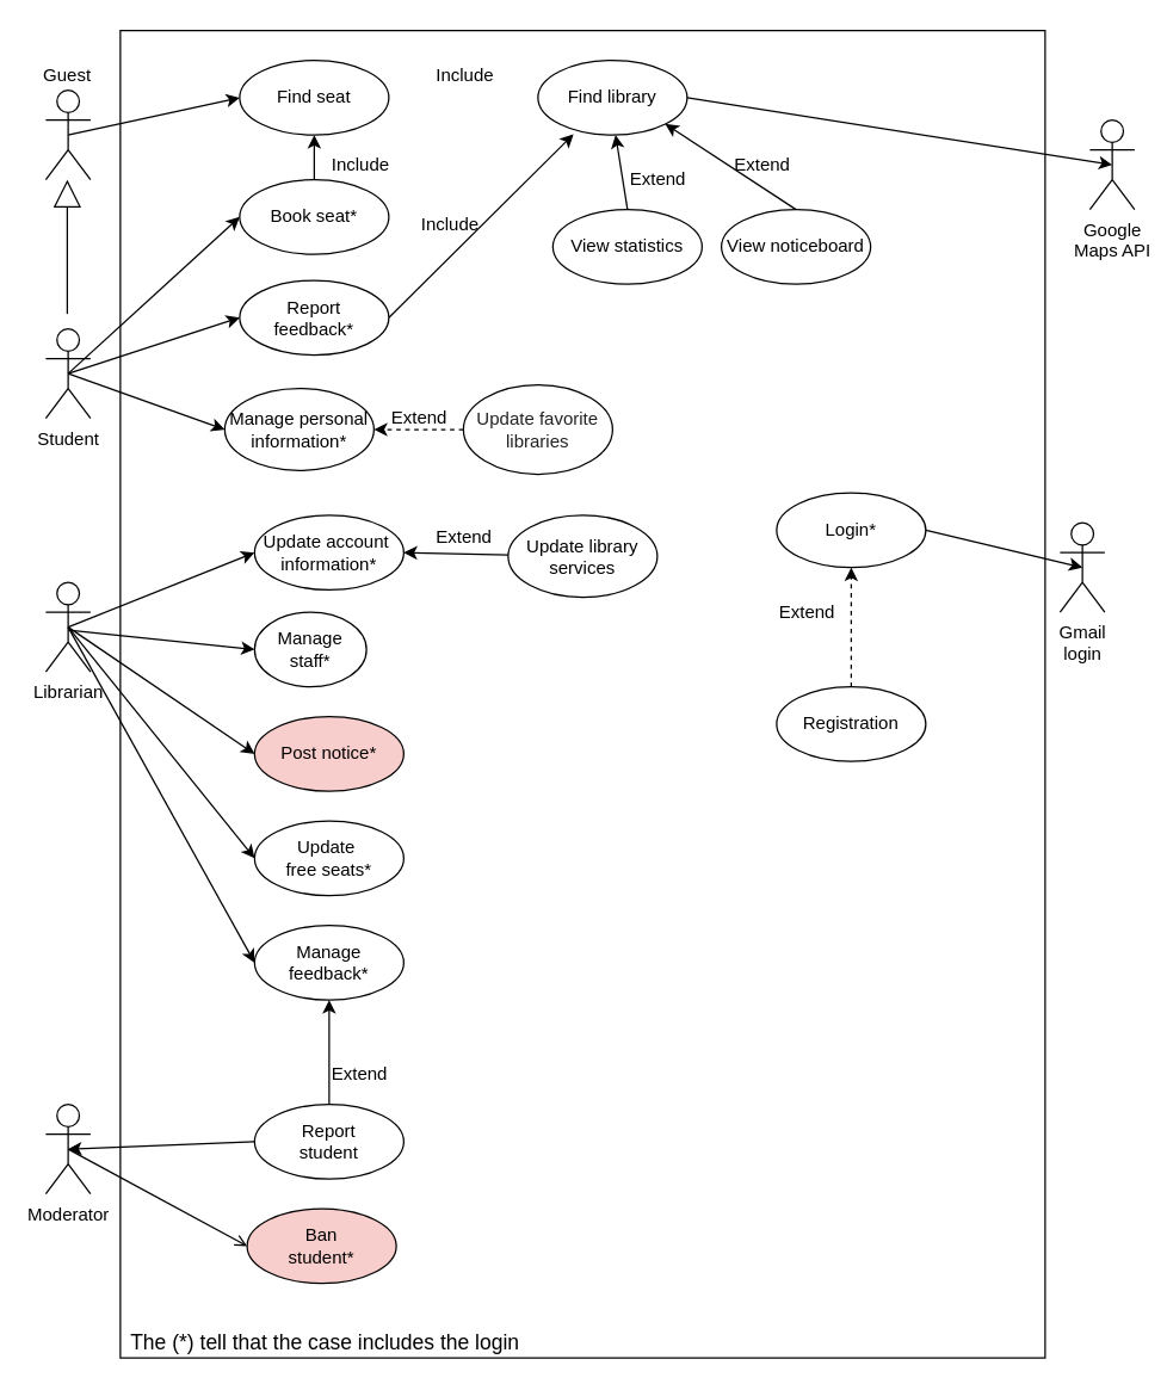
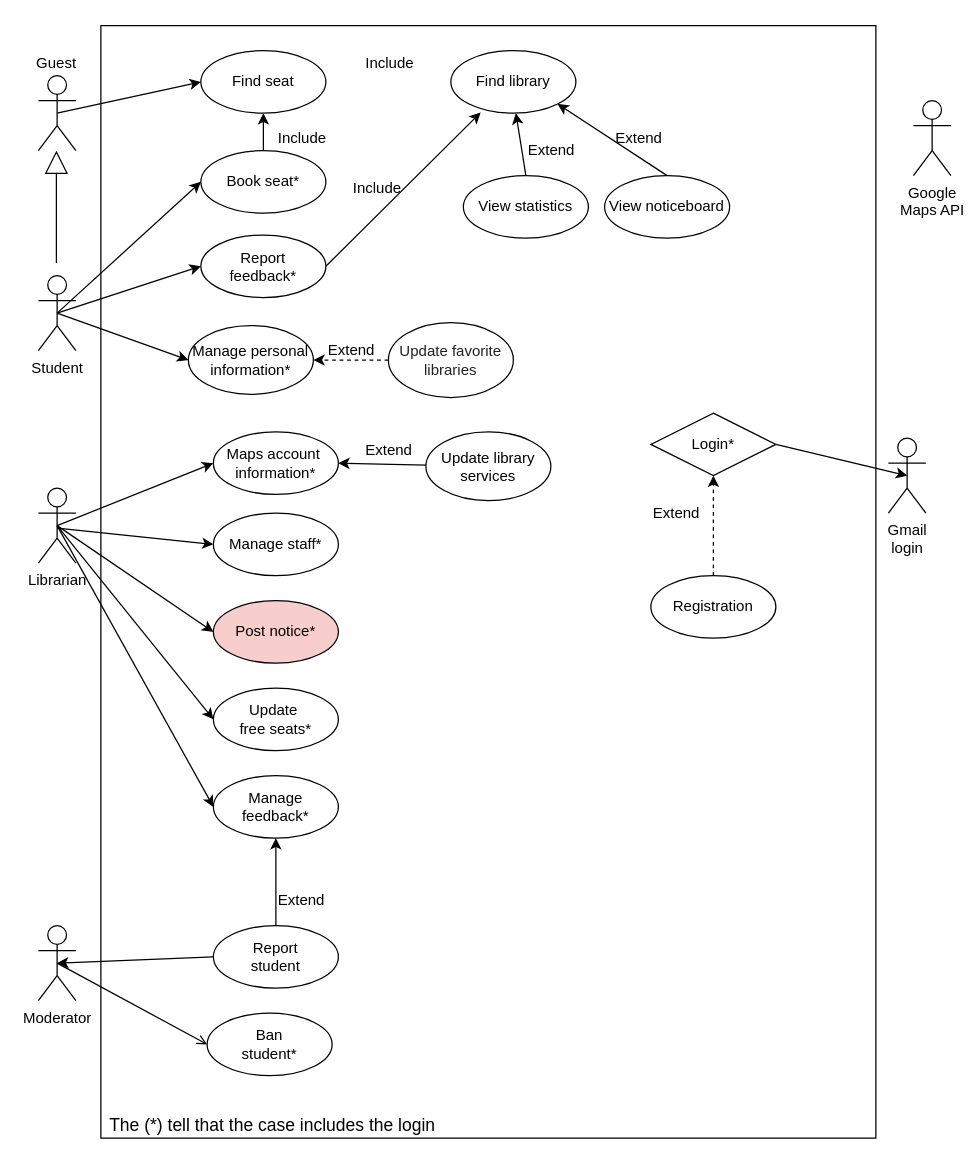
  <mxCell id="0" />
  <mxCell id="1" parent="0" />
  <mxCell id="2" value="" style="rounded=0;whiteSpace=wrap;html=1;" vertex="1" parent="1"><mxGeometry x="80" y="20" width="620" height="890" as="geometry" /></mxCell>
  <mxCell id="3" value="Student" style="shape=umlActor;verticalLabelPosition=bottom;labelBackgroundColor=#ffffff;verticalAlign=top;html=1;" parent="1" vertex="1"><mxGeometry x="30" y="220" width="30" height="60" as="geometry" /></mxCell>
  <mxCell id="4" value="" style="shape=umlActor;verticalLabelPosition=bottom;labelBackgroundColor=#ffffff;verticalAlign=top;html=1;" parent="1" vertex="1"><mxGeometry x="30" y="60" width="30" height="60" as="geometry" /></mxCell>
  <mxCell id="5" value="&amp;nbsp; Guest" style="text;html=1;resizable=0;points=[];autosize=1;align=left;verticalAlign=top;spacingTop=-4;" parent="1" vertex="1"><mxGeometry x="20" y="40" width="50" height="20" as="geometry" /></mxCell>
  <mxCell id="6" style="edgeStyle=none;rounded=0;orthogonalLoop=1;jettySize=auto;html=1;entryX=0;entryY=0.5;entryDx=0;entryDy=0;" edge="1" parent="1" target="54"><mxGeometry relative="1" as="geometry"><mxPoint x="45" y="422" as="sourcePoint" /></mxGeometry></mxCell>
  <mxCell id="7" style="edgeStyle=none;rounded=0;orthogonalLoop=1;jettySize=auto;html=1;entryX=0;entryY=0.5;entryDx=0;entryDy=0;exitX=0.5;exitY=0.5;exitDx=0;exitDy=0;exitPerimeter=0;" edge="1" parent="1" source="8" target="55"><mxGeometry relative="1" as="geometry" /></mxCell>
  <mxCell id="8" value="Librarian&lt;br&gt;" style="shape=umlActor;verticalLabelPosition=bottom;labelBackgroundColor=#ffffff;verticalAlign=top;html=1;" parent="1" vertex="1"><mxGeometry x="30" y="390" width="30" height="60" as="geometry" /></mxCell>
  <mxCell id="9" value="Moderator&lt;br&gt;" style="shape=umlActor;verticalLabelPosition=bottom;labelBackgroundColor=#ffffff;verticalAlign=top;html=1;" parent="1" vertex="1"><mxGeometry x="30" y="740" width="30" height="60" as="geometry" /></mxCell>
  <mxCell id="10" style="edgeStyle=orthogonalEdgeStyle;rounded=0;orthogonalLoop=1;jettySize=auto;html=1;exitX=0.5;exitY=0;exitDx=0;exitDy=0;entryX=0.5;entryY=1;entryDx=0;entryDy=0;" parent="1" source="11" target="12" edge="1"><mxGeometry relative="1" as="geometry" /></mxCell>
  <mxCell id="11" value="Book seat*" style="ellipse;whiteSpace=wrap;html=1;" parent="1" vertex="1"><mxGeometry x="160" y="120" width="100" height="50" as="geometry" /></mxCell>
  <mxCell id="12" value="Find&amp;nbsp;seat" style="ellipse;whiteSpace=wrap;html=1;" parent="1" vertex="1"><mxGeometry x="160" y="40" width="100" height="50" as="geometry" /></mxCell>
  <mxCell id="13" value="Manage personal information*" style="ellipse;whiteSpace=wrap;html=1;" parent="1" vertex="1"><mxGeometry x="150" y="260" width="100" height="55" as="geometry" /></mxCell>
  <mxCell id="14" style="rounded=0;orthogonalLoop=1;jettySize=auto;html=1;entryX=0.238;entryY=0.991;entryDx=0;entryDy=0;exitX=1;exitY=0.5;exitDx=0;exitDy=0;entryPerimeter=0;" edge="1" parent="1" source="15" target="22"><mxGeometry relative="1" as="geometry" /></mxCell>
  <mxCell id="15" value="Report&lt;br&gt;feedback*&lt;span style=&quot;color: rgba(0 , 0 , 0 , 0) ; font-family: monospace ; font-size: 0px ; white-space: nowrap&quot;&gt;%3CmxGraphModel%3E%3Croot%3E%3CmxCell%20id%3D%220%22%2F%3E%3CmxCell%20id%3D%221%22%20parent%3D%220%22%2F%3E%3CmxCell%20id%3D%222%22%20value%3D%22Find%26amp%3Bnbsp%3Bseat%22%20style%3D%22ellipse%3BwhiteSpace%3Dwrap%3Bhtml%3D1%3B%22%20vertex%3D%221%22%20parent%3D%221%22%3E%3CmxGeometry%20x%3D%22190%22%20y%3D%22130%22%20width%3D%22100%22%20height%3D%2250%22%20as%3D%22geometry%22%2F%3E%3C%2FmxCell%3E%3C%2Froot%3E%3C%2FmxGraphModel%3E&lt;/span&gt;" style="ellipse;whiteSpace=wrap;html=1;" parent="1" vertex="1"><mxGeometry x="160" y="187.5" width="100" height="50" as="geometry" /></mxCell>
  <mxCell id="16" value="Manage&lt;br&gt;feedback*" style="ellipse;whiteSpace=wrap;html=1;" parent="1" vertex="1"><mxGeometry x="170" y="620" width="100" height="50" as="geometry" /></mxCell>
  <mxCell id="17" value="Update&amp;nbsp;&lt;br&gt;free seats*&lt;span style=&quot;color: rgba(0 , 0 , 0 , 0) ; font-family: monospace ; font-size: 0px ; white-space: nowrap&quot;&gt;%3CmxGraphModel%3E%3Croot%3E%3CmxCell%20id%3D%220%22%2F%3E%3CmxCell%20id%3D%221%22%20parent%3D%220%22%2F%3E%3CmxCell%20id%3D%222%22%20value%3D%22Manage%26lt%3Bbr%26gt%3Bfeedback%22%20style%3D%22ellipse%3BwhiteSpace%3Dwrap%3Bhtml%3D1%3B%22%20vertex%3D%221%22%20parent%3D%221%22%3E%3CmxGeometry%20x%3D%22190%22%20y%3D%22380%22%20width%3D%22100%22%20height%3D%2250%22%20as%3D%22geometry%22%2F%3E%3C%2FmxCell%3E%3C%2Froot%3E%3C%2FmxGraphModel%3E*&lt;/span&gt;" style="ellipse;whiteSpace=wrap;html=1;" parent="1" vertex="1"><mxGeometry x="170" y="550" width="100" height="50" as="geometry" /></mxCell>
- <mxCell id="18" value="Update account&amp;nbsp;&lt;br&gt;information*" style="ellipse;whiteSpace=wrap;html=1;" parent="1" vertex="1"><mxGeometry x="170" y="345" width="100" height="50" as="geometry" /></mxCell>
- <mxCell id="19" value="Ban&lt;br&gt;student*" style="ellipse;whiteSpace=wrap;html=1;fillColor=#f8cecc;" parent="1" vertex="1"><mxGeometry x="165" y="810" width="100" height="50" as="geometry" /></mxCell>
+ <mxCell id="18" value="Maps account&amp;nbsp;&lt;br&gt;information*" style="ellipse;whiteSpace=wrap;html=1;" parent="1" vertex="1"><mxGeometry x="170" y="345" width="100" height="50" as="geometry" /></mxCell>
+ <mxCell id="19" value="Ban&lt;br&gt;student*" style="ellipse;whiteSpace=wrap;html=1;" parent="1" vertex="1"><mxGeometry x="165" y="810" width="100" height="50" as="geometry" /></mxCell>
  <mxCell id="20" value="Google&lt;br&gt;Maps API" style="shape=umlActor;verticalLabelPosition=bottom;labelBackgroundColor=#ffffff;verticalAlign=top;html=1;" parent="1" vertex="1"><mxGeometry x="730" y="80" width="30" height="60" as="geometry" /></mxCell>
  <mxCell id="21" value="Gmail&lt;br&gt;login" style="shape=umlActor;verticalLabelPosition=bottom;labelBackgroundColor=#ffffff;verticalAlign=top;html=1;" parent="1" vertex="1"><mxGeometry x="710" y="350" width="30" height="60" as="geometry" /></mxCell>
  <mxCell id="22" value="Find library" style="ellipse;whiteSpace=wrap;html=1;" parent="1" vertex="1"><mxGeometry x="360" y="40" width="100" height="50" as="geometry" /></mxCell>
- <mxCell id="23" value="Login*" style="ellipse;whiteSpace=wrap;html=1;" parent="1" vertex="1"><mxGeometry x="520" y="330" width="100" height="50" as="geometry" /></mxCell>
+ <mxCell id="23" value="Login*" style="rhombus;whiteSpace=wrap;html=1;" parent="1" vertex="1"><mxGeometry x="520" y="330" width="100" height="50" as="geometry" /></mxCell>
  <mxCell id="24" value="" style="edgeStyle=orthogonalEdgeStyle;rounded=0;orthogonalLoop=1;jettySize=auto;html=1;dashed=1;" parent="1" source="25" target="23" edge="1"><mxGeometry relative="1" as="geometry" /></mxCell>
  <mxCell id="25" value="Registration" style="ellipse;whiteSpace=wrap;html=1;" parent="1" vertex="1"><mxGeometry x="520" y="460" width="100" height="50" as="geometry" /></mxCell>
  <mxCell id="26" value="" style="endArrow=open;html=1;entryX=0;entryY=0.5;entryDx=0;entryDy=0;exitX=0.5;exitY=0.5;exitDx=0;exitDy=0;exitPerimeter=0;" parent="1" source="9" target="19" edge="1"><mxGeometry width="50" height="50" relative="1" as="geometry"><mxPoint x="20" y="760" as="sourcePoint" /><mxPoint x="70" y="710" as="targetPoint" /></mxGeometry></mxCell>
  <mxCell id="27" value="" style="endArrow=classic;html=1;entryX=0;entryY=0.5;entryDx=0;entryDy=0;exitX=0.5;exitY=0.5;exitDx=0;exitDy=0;exitPerimeter=0;" parent="1" source="8" target="18" edge="1"><mxGeometry width="50" height="50" relative="1" as="geometry"><mxPoint x="45" y="459" as="sourcePoint" /><mxPoint x="160" y="584" as="targetPoint" /></mxGeometry></mxCell>
  <mxCell id="28" value="" style="endArrow=classic;html=1;entryX=0;entryY=0.5;entryDx=0;entryDy=0;exitX=0.5;exitY=0.5;exitDx=0;exitDy=0;exitPerimeter=0;" parent="1" source="8" target="17" edge="1"><mxGeometry width="50" height="50" relative="1" as="geometry"><mxPoint x="20" y="760" as="sourcePoint" /><mxPoint x="70" y="710" as="targetPoint" /></mxGeometry></mxCell>
  <mxCell id="29" value="" style="endArrow=classic;html=1;entryX=0;entryY=0.5;entryDx=0;entryDy=0;exitX=0.5;exitY=0.5;exitDx=0;exitDy=0;exitPerimeter=0;" parent="1" source="4" target="12" edge="1"><mxGeometry width="50" height="50" relative="1" as="geometry"><mxPoint x="50" y="90" as="sourcePoint" /><mxPoint x="135" y="75" as="targetPoint" /></mxGeometry></mxCell>
  <mxCell id="30" value="" style="endArrow=classic;html=1;entryX=0;entryY=0.5;entryDx=0;entryDy=0;exitX=0.5;exitY=0.5;exitDx=0;exitDy=0;exitPerimeter=0;" parent="1" source="3" target="11" edge="1"><mxGeometry width="50" height="50" relative="1" as="geometry"><mxPoint x="55" y="150" as="sourcePoint" /><mxPoint x="170" y="75" as="targetPoint" /></mxGeometry></mxCell>
  <mxCell id="31" value="" style="endArrow=classic;html=1;entryX=0;entryY=0.5;entryDx=0;entryDy=0;exitX=0.5;exitY=0.5;exitDx=0;exitDy=0;exitPerimeter=0;" parent="1" source="3" target="13" edge="1"><mxGeometry width="50" height="50" relative="1" as="geometry"><mxPoint x="55" y="260" as="sourcePoint" /><mxPoint x="170" y="155" as="targetPoint" /></mxGeometry></mxCell>
  <mxCell id="32" value="" style="endArrow=classic;html=1;entryX=0;entryY=0.5;entryDx=0;entryDy=0;exitX=0.5;exitY=0.5;exitDx=0;exitDy=0;exitPerimeter=0;" parent="1" source="3" target="15" edge="1"><mxGeometry width="50" height="50" relative="1" as="geometry"><mxPoint x="55" y="260" as="sourcePoint" /><mxPoint x="170" y="237.5" as="targetPoint" /></mxGeometry></mxCell>
- <mxCell id="33" value="" style="endArrow=classic;html=1;entryX=0.5;entryY=0.5;entryDx=0;entryDy=0;entryPerimeter=0;exitX=1;exitY=0.5;exitDx=0;exitDy=0;" parent="1" target="20" edge="1" source="22"><mxGeometry width="50" height="50" relative="1" as="geometry"><mxPoint x="460" y="90" as="sourcePoint" /><mxPoint x="370" y="100" as="targetPoint" /></mxGeometry></mxCell>
  <mxCell id="34" value="" style="endArrow=classic;html=1;entryX=0.5;entryY=0.5;entryDx=0;entryDy=0;entryPerimeter=0;exitX=1;exitY=0.5;exitDx=0;exitDy=0;" parent="1" source="23" target="21" edge="1"><mxGeometry width="50" height="50" relative="1" as="geometry"><mxPoint x="470" y="100" as="sourcePoint" /><mxPoint x="745" y="120" as="targetPoint" /></mxGeometry></mxCell>
  <mxCell id="35" value="" style="endArrow=classic;html=1;entryX=0;entryY=0.5;entryDx=0;entryDy=0;exitX=0.5;exitY=0.5;exitDx=0;exitDy=0;exitPerimeter=0;" parent="1" source="8" target="16" edge="1"><mxGeometry width="50" height="50" relative="1" as="geometry"><mxPoint x="50" y="420" as="sourcePoint" /><mxPoint x="160" y="552.5" as="targetPoint" /></mxGeometry></mxCell>
  <mxCell id="36" value="Include" style="text;html=1;resizable=0;points=[];autosize=1;align=left;verticalAlign=top;spacingTop=-4;" parent="1" vertex="1"><mxGeometry x="220" y="100" width="50" height="20" as="geometry" /></mxCell>
  <mxCell id="37" value="Extend" style="text;html=1;resizable=0;points=[];autosize=1;align=left;verticalAlign=top;spacingTop=-4;" parent="1" vertex="1"><mxGeometry x="520" y="400" width="50" height="20" as="geometry" /></mxCell>
  <mxCell id="38" value="Include" style="text;html=1;resizable=0;points=[];autosize=1;align=left;verticalAlign=top;spacingTop=-4;" parent="1" vertex="1"><mxGeometry x="290" y="40" width="50" height="20" as="geometry" /></mxCell>
  <mxCell id="39" value="Report&lt;br&gt;student" style="ellipse;whiteSpace=wrap;html=1;" parent="1" vertex="1"><mxGeometry x="170" y="740" width="100" height="50" as="geometry" /></mxCell>
  <mxCell id="40" value="" style="endArrow=classic;html=1;exitX=0.5;exitY=0;exitDx=0;exitDy=0;entryX=0.5;entryY=1;entryDx=0;entryDy=0;" parent="1" source="39" edge="1" target="16"><mxGeometry width="50" height="50" relative="1" as="geometry"><mxPoint x="265" y="652.5" as="sourcePoint" /><mxPoint x="215" y="710" as="targetPoint" /></mxGeometry></mxCell>
  <mxCell id="41" value="Extend" style="text;html=1;resizable=0;points=[];autosize=1;align=left;verticalAlign=top;spacingTop=-4;" parent="1" vertex="1"><mxGeometry x="220" y="710" width="50" height="20" as="geometry" /></mxCell>
  <mxCell id="42" value="" style="endArrow=classic;html=1;entryX=0.5;entryY=0.5;entryDx=0;entryDy=0;exitX=0;exitY=0.5;exitDx=0;exitDy=0;entryPerimeter=0;" parent="1" source="39" target="9" edge="1"><mxGeometry width="50" height="50" relative="1" as="geometry"><mxPoint x="40" y="495" as="sourcePoint" /><mxPoint x="155" y="650" as="targetPoint" /></mxGeometry></mxCell>
  <mxCell id="43" style="edgeStyle=orthogonalEdgeStyle;rounded=0;orthogonalLoop=1;jettySize=auto;html=1;dashed=1;" edge="1" parent="1" source="44" target="13"><mxGeometry relative="1" as="geometry" /></mxCell>
  <mxCell id="44" value="&lt;font style=&quot;font-size: 12px&quot;&gt;&lt;span style=&quot;color: rgb(34 , 34 , 34) ; font-family: &amp;#34;arial&amp;#34; , sans-serif ; text-align: left ; white-space: pre-wrap&quot;&gt;Update favorite libraries&lt;/span&gt;&lt;/font&gt;" style="ellipse;whiteSpace=wrap;html=1;" vertex="1" parent="1"><mxGeometry x="310" y="257.5" width="100" height="60" as="geometry" /></mxCell>
  <mxCell id="45" value="Extend" style="text;html=1;resizable=0;points=[];autosize=1;align=left;verticalAlign=top;spacingTop=-4;" vertex="1" parent="1"><mxGeometry x="260" y="270" width="50" height="20" as="geometry" /></mxCell>
  <mxCell id="46" style="edgeStyle=none;rounded=0;orthogonalLoop=1;jettySize=auto;html=1;exitX=0.5;exitY=0;exitDx=0;exitDy=0;entryX=1;entryY=1;entryDx=0;entryDy=0;" edge="1" parent="1" source="47" target="22"><mxGeometry relative="1" as="geometry"><mxPoint x="420" y="90" as="targetPoint" /></mxGeometry></mxCell>
  <mxCell id="47" value="View noticeboard" style="ellipse;whiteSpace=wrap;html=1;" vertex="1" parent="1"><mxGeometry x="483" y="140" width="100" height="50" as="geometry" /></mxCell>
  <mxCell id="48" value="" style="endArrow=block;endSize=16;endFill=0;html=1;" edge="1" parent="1"><mxGeometry width="160" relative="1" as="geometry"><mxPoint x="44.41" y="210" as="sourcePoint" /><mxPoint x="44.41" y="120" as="targetPoint" /></mxGeometry></mxCell>
  <mxCell id="49" style="edgeStyle=none;rounded=0;orthogonalLoop=1;jettySize=auto;html=1;exitX=0.5;exitY=0;exitDx=0;exitDy=0;" edge="1" parent="1" source="50"><mxGeometry relative="1" as="geometry"><mxPoint x="412" y="90" as="targetPoint" /></mxGeometry></mxCell>
  <mxCell id="50" value="View statistics" style="ellipse;whiteSpace=wrap;html=1;" vertex="1" parent="1"><mxGeometry x="370" y="140" width="100" height="50" as="geometry" /></mxCell>
  <mxCell id="51" value="Extend" style="text;html=1;resizable=0;points=[];autosize=1;align=left;verticalAlign=top;spacingTop=-4;" vertex="1" parent="1"><mxGeometry x="420" y="110" width="50" height="20" as="geometry" /></mxCell>
  <mxCell id="52" value="Extend" style="text;html=1;resizable=0;points=[];autosize=1;align=left;verticalAlign=top;spacingTop=-4;" vertex="1" parent="1"><mxGeometry x="490" y="100" width="50" height="20" as="geometry" /></mxCell>
  <mxCell id="53" value="Include" style="text;html=1;resizable=0;points=[];autosize=1;align=left;verticalAlign=top;spacingTop=-4;" vertex="1" parent="1"><mxGeometry x="280" y="140" width="50" height="20" as="geometry" /></mxCell>
- <mxCell id="54" value="Manage staff*" style="ellipse;whiteSpace=wrap;html=1;" vertex="1" parent="1"><mxGeometry x="170" y="410" width="75" height="50" as="geometry" /></mxCell>
+ <mxCell id="54" value="Manage staff*" style="ellipse;whiteSpace=wrap;html=1;" vertex="1" parent="1"><mxGeometry x="170" y="410" width="100" height="50" as="geometry" /></mxCell>
  <mxCell id="55" value="Post notice*" style="ellipse;whiteSpace=wrap;html=1;fillColor=#f8cecc;" vertex="1" parent="1"><mxGeometry x="170" y="480" width="100" height="50" as="geometry" /></mxCell>
  <mxCell id="56" style="edgeStyle=none;rounded=0;orthogonalLoop=1;jettySize=auto;html=1;entryX=1;entryY=0.5;entryDx=0;entryDy=0;" edge="1" parent="1" source="57" target="18"><mxGeometry relative="1" as="geometry" /></mxCell>
  <mxCell id="57" value="Update library&lt;br&gt;services" style="ellipse;whiteSpace=wrap;html=1;" vertex="1" parent="1"><mxGeometry x="340" y="345" width="100" height="55" as="geometry" /></mxCell>
  <mxCell id="58" value="Extend" style="text;html=1;resizable=0;points=[];autosize=1;align=left;verticalAlign=top;spacingTop=-4;" vertex="1" parent="1"><mxGeometry x="290" y="350" width="50" height="20" as="geometry" /></mxCell>
  <mxCell id="59" value="&lt;font style=&quot;font-size: 14px&quot;&gt;The (*) tell that the case includes the login&lt;/font&gt;" style="text;html=1;strokeColor=none;fillColor=none;align=center;verticalAlign=middle;whiteSpace=wrap;rounded=0;" vertex="1" parent="1"><mxGeometry x="85" y="890" width="265" height="20" as="geometry" /></mxCell>
